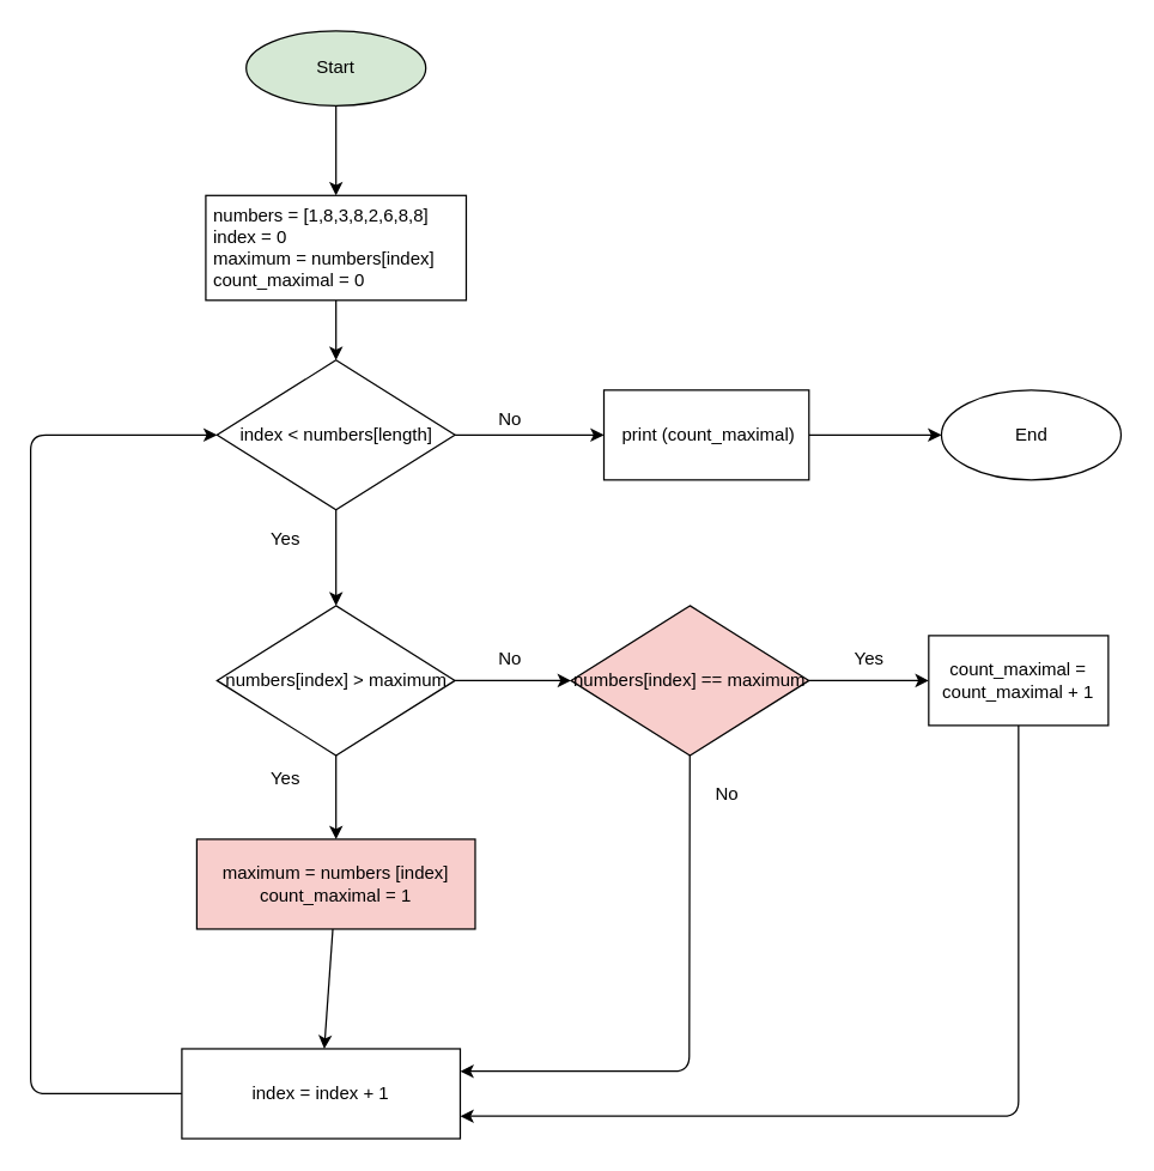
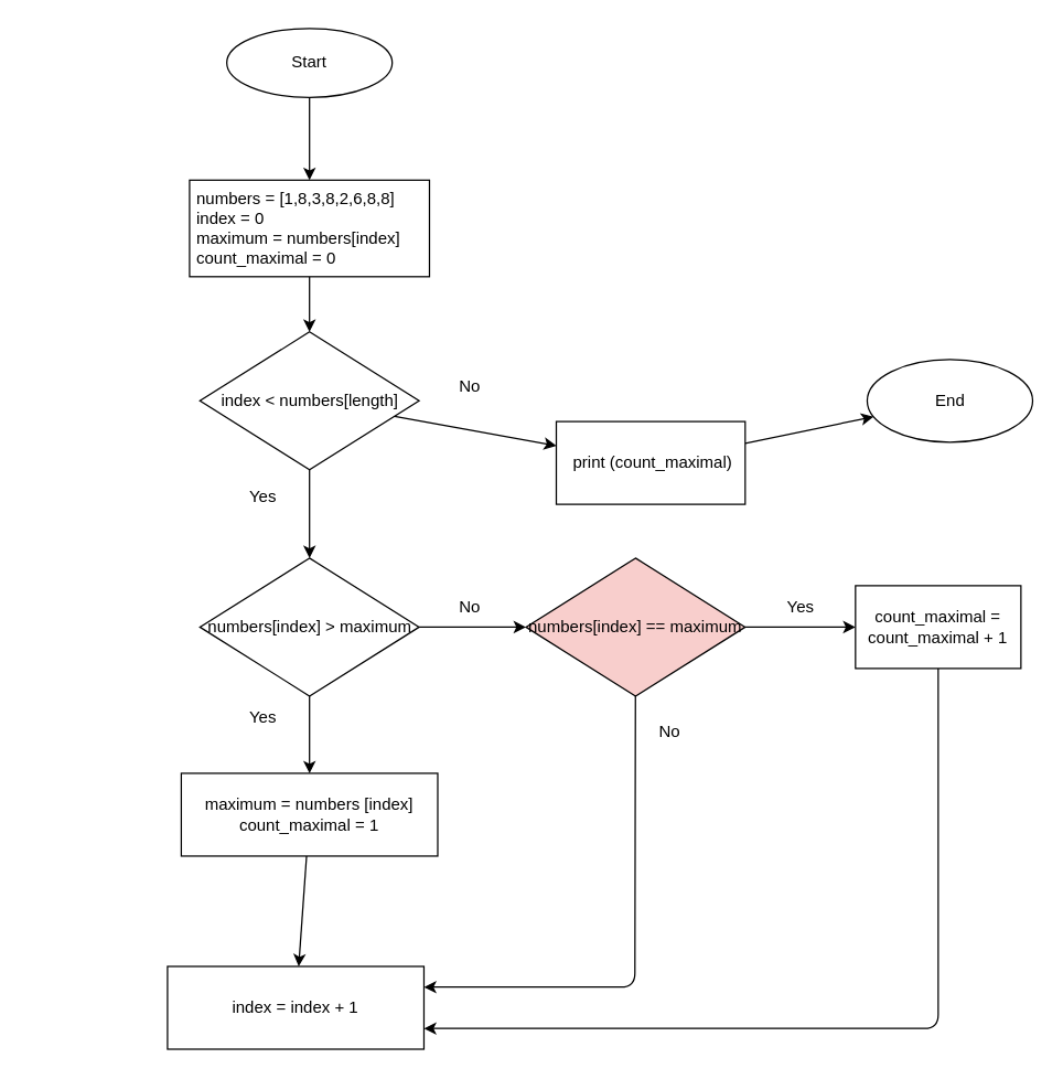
  <mxCell id="0" />
  <mxCell id="1" parent="0" />
  <mxCell id="2" value="" style="edgeStyle=none;html=1;" edge="1" parent="1" source="3" target="5"><mxGeometry relative="1" as="geometry" /></mxCell>
- <mxCell id="3" value="Start" style="ellipse;whiteSpace=wrap;html=1;fillColor=#d5e8d4;" vertex="1" parent="1"><mxGeometry x="164" y="20" width="120" height="50" as="geometry" /></mxCell>
+ <mxCell id="3" value="Start" style="ellipse;whiteSpace=wrap;html=1;" vertex="1" parent="1"><mxGeometry x="164" y="20" width="120" height="50" as="geometry" /></mxCell>
  <mxCell id="4" value="" style="edgeStyle=none;html=1;" edge="1" parent="1" source="5" target="8"><mxGeometry relative="1" as="geometry" /></mxCell>
  <mxCell id="5" value="&amp;nbsp;numbers = [1,8,3,8,2,6,8,8]&lt;br&gt;&amp;nbsp;index = 0&lt;br&gt;&amp;nbsp;maximum = numbers[index]&lt;br&gt;&amp;nbsp;count_maximal = 0" style="whiteSpace=wrap;html=1;align=left;verticalAlign=top;" vertex="1" parent="1"><mxGeometry x="137" y="130" width="174" height="70" as="geometry" /></mxCell>
  <mxCell id="6" value="" style="edgeStyle=none;html=1;" edge="1" parent="1" source="8" target="10"><mxGeometry relative="1" as="geometry" /></mxCell>
  <mxCell id="7" value="" style="edgeStyle=none;html=1;" edge="1" parent="1" source="8" target="14"><mxGeometry relative="1" as="geometry" /></mxCell>
  <mxCell id="8" value="index &amp;lt; numbers[length]" style="rhombus;whiteSpace=wrap;html=1;align=center;verticalAlign=middle;" vertex="1" parent="1"><mxGeometry x="144.5" y="240" width="159" height="100" as="geometry" /></mxCell>
  <mxCell id="9" value="" style="edgeStyle=none;html=1;" edge="1" parent="1" source="10" target="29"><mxGeometry relative="1" as="geometry" /></mxCell>
- <mxCell id="10" value="&amp;nbsp;print (count_maximal)" style="whiteSpace=wrap;html=1;" vertex="1" parent="1"><mxGeometry x="403" y="260" width="137" height="60" as="geometry" /></mxCell>
+ <mxCell id="10" value="&amp;nbsp;print (count_maximal)" style="whiteSpace=wrap;html=1;" vertex="1" parent="1"><mxGeometry x="403" y="305" width="137" height="60" as="geometry" /></mxCell>
  <mxCell id="11" value="No" style="text;html=1;align=center;verticalAlign=middle;resizable=0;points=[];autosize=1;strokeColor=none;fillColor=none;" vertex="1" parent="1"><mxGeometry x="325" y="270" width="30" height="20" as="geometry" /></mxCell>
  <mxCell id="12" value="" style="edgeStyle=none;html=1;" edge="1" parent="1" source="14" target="17"><mxGeometry relative="1" as="geometry" /></mxCell>
  <mxCell id="13" value="" style="edgeStyle=none;html=1;" edge="1" parent="1" source="14" target="22"><mxGeometry relative="1" as="geometry" /></mxCell>
  <mxCell id="14" value="numbers[index] &amp;gt; maximum" style="rhombus;whiteSpace=wrap;html=1;align=center;verticalAlign=middle;" vertex="1" parent="1"><mxGeometry x="144.5" y="404" width="159" height="100" as="geometry" /></mxCell>
  <mxCell id="15" value="Yes" style="text;html=1;align=center;verticalAlign=middle;resizable=0;points=[];autosize=1;strokeColor=none;fillColor=none;" vertex="1" parent="1"><mxGeometry x="170" y="350" width="40" height="20" as="geometry" /></mxCell>
  <mxCell id="16" value="" style="edgeStyle=none;html=1;" edge="1" parent="1" source="17" target="27"><mxGeometry relative="1" as="geometry" /></mxCell>
- <mxCell id="17" value="maximum = numbers [index]&lt;br&gt;count_maximal = 1" style="whiteSpace=wrap;html=1;fillColor=#f8cecc;" vertex="1" parent="1"><mxGeometry x="131" y="560" width="186" height="60" as="geometry" /></mxCell>
+ <mxCell id="17" value="maximum = numbers [index]&lt;br&gt;count_maximal = 1" style="whiteSpace=wrap;html=1;" vertex="1" parent="1"><mxGeometry x="131" y="560" width="186" height="60" as="geometry" /></mxCell>
  <mxCell id="18" value="Yes" style="text;html=1;align=center;verticalAlign=middle;resizable=0;points=[];autosize=1;strokeColor=none;fillColor=none;" vertex="1" parent="1"><mxGeometry x="170" y="510" width="40" height="20" as="geometry" /></mxCell>
  <mxCell id="19" value="No" style="text;html=1;align=center;verticalAlign=middle;resizable=0;points=[];autosize=1;strokeColor=none;fillColor=none;" vertex="1" parent="1"><mxGeometry x="325" y="430" width="30" height="20" as="geometry" /></mxCell>
  <mxCell id="20" value="" style="edgeStyle=none;html=1;" edge="1" parent="1" source="22" target="24"><mxGeometry relative="1" as="geometry" /></mxCell>
  <mxCell id="21" style="edgeStyle=none;html=1;entryX=1;entryY=0.25;entryDx=0;entryDy=0;" edge="1" parent="1" source="22" target="27"><mxGeometry relative="1" as="geometry"><Array as="points"><mxPoint x="460" y="715" /></Array></mxGeometry></mxCell>
  <mxCell id="22" value="numbers[index] == maximum" style="rhombus;whiteSpace=wrap;html=1;align=center;verticalAlign=middle;fillColor=#f8cecc;" vertex="1" parent="1"><mxGeometry x="381" y="404" width="159" height="100" as="geometry" /></mxCell>
  <mxCell id="23" style="edgeStyle=none;html=1;entryX=1;entryY=0.75;entryDx=0;entryDy=0;" edge="1" parent="1" source="24" target="27"><mxGeometry relative="1" as="geometry"><Array as="points"><mxPoint x="680" y="745" /></Array></mxGeometry></mxCell>
  <mxCell id="24" value="count_maximal = count_maximal + 1" style="whiteSpace=wrap;html=1;" vertex="1" parent="1"><mxGeometry x="620" y="424" width="120" height="60" as="geometry" /></mxCell>
  <mxCell id="25" value="Yes" style="text;html=1;align=center;verticalAlign=middle;resizable=0;points=[];autosize=1;strokeColor=none;fillColor=none;" vertex="1" parent="1"><mxGeometry x="560" y="430" width="40" height="20" as="geometry" /></mxCell>
- <mxCell id="26" style="edgeStyle=none;html=1;entryX=0;entryY=0.5;entryDx=0;entryDy=0;" edge="1" parent="1" source="27" target="8"><mxGeometry relative="1" as="geometry"><Array as="points"><mxPoint x="20" y="730" /><mxPoint x="20" y="290" /></Array></mxGeometry></mxCell>
  <mxCell id="27" value="index = index + 1" style="whiteSpace=wrap;html=1;" vertex="1" parent="1"><mxGeometry x="121" y="700" width="186" height="60" as="geometry" /></mxCell>
  <mxCell id="28" value="No" style="text;html=1;align=center;verticalAlign=middle;resizable=0;points=[];autosize=1;strokeColor=none;fillColor=none;" vertex="1" parent="1"><mxGeometry x="470" y="520" width="30" height="20" as="geometry" /></mxCell>
  <mxCell id="29" value="End" style="ellipse;whiteSpace=wrap;html=1;" vertex="1" parent="1"><mxGeometry x="628.5" y="260" width="120" height="60" as="geometry" /></mxCell>
